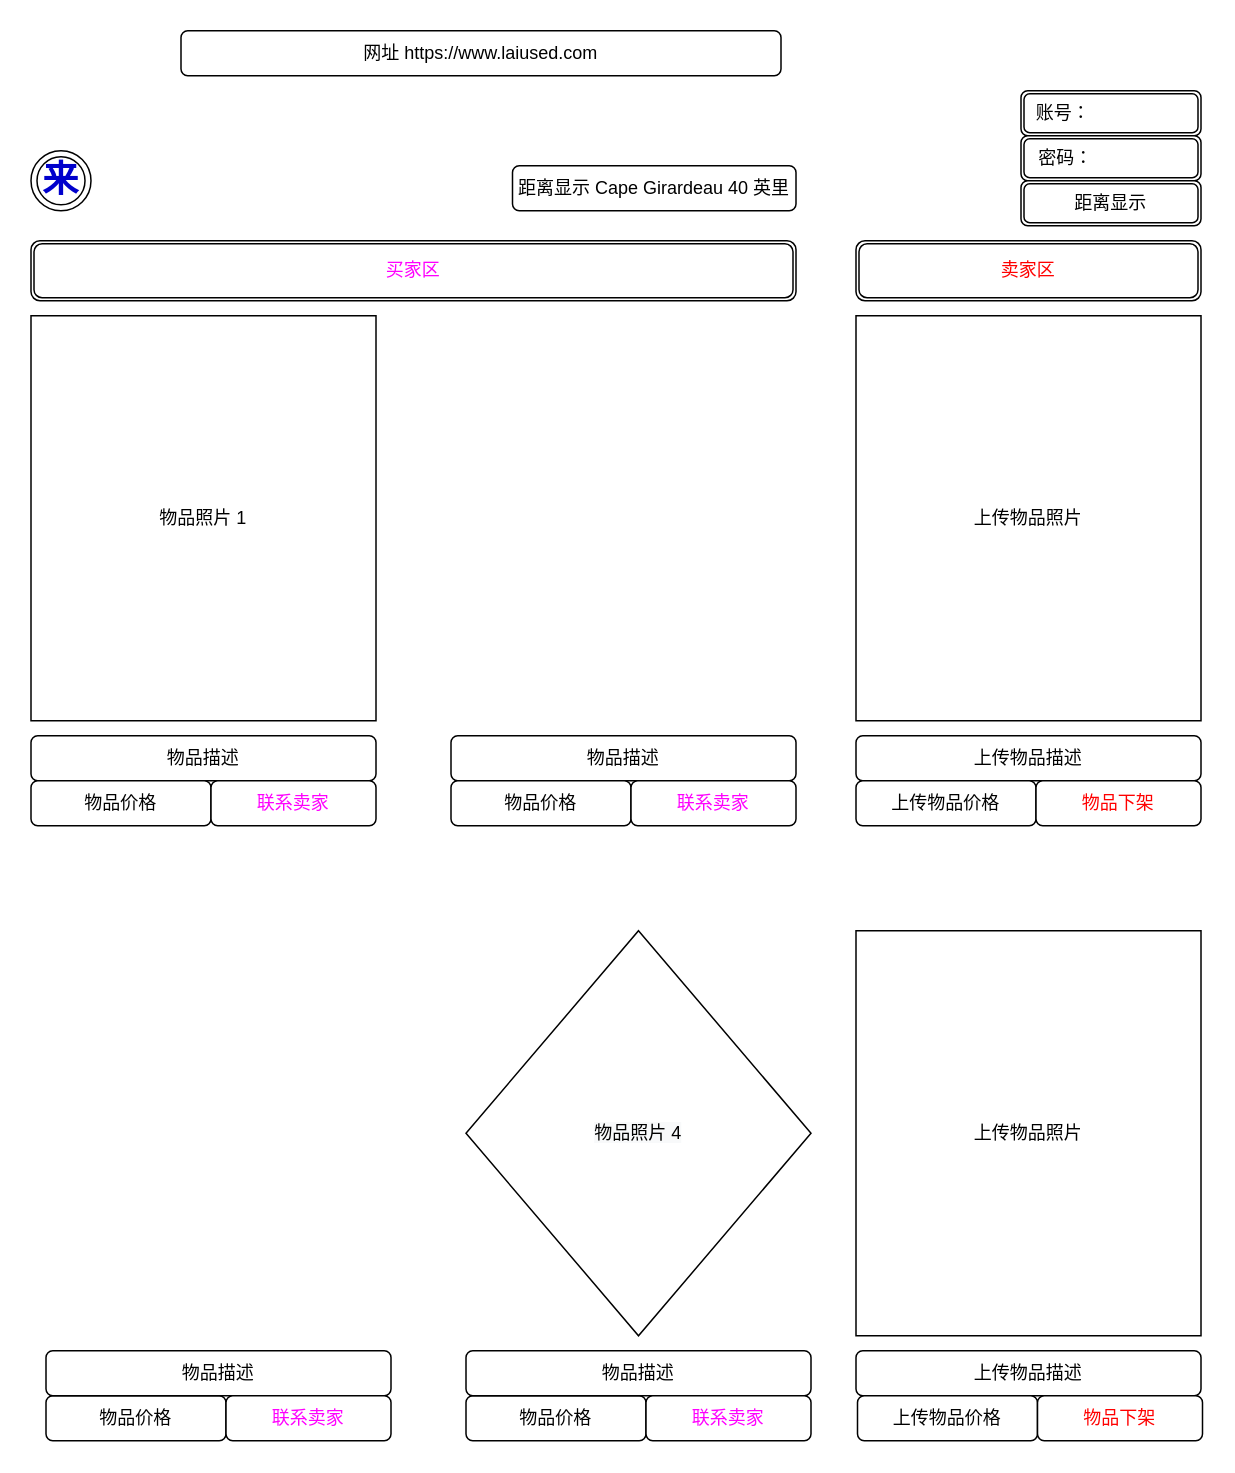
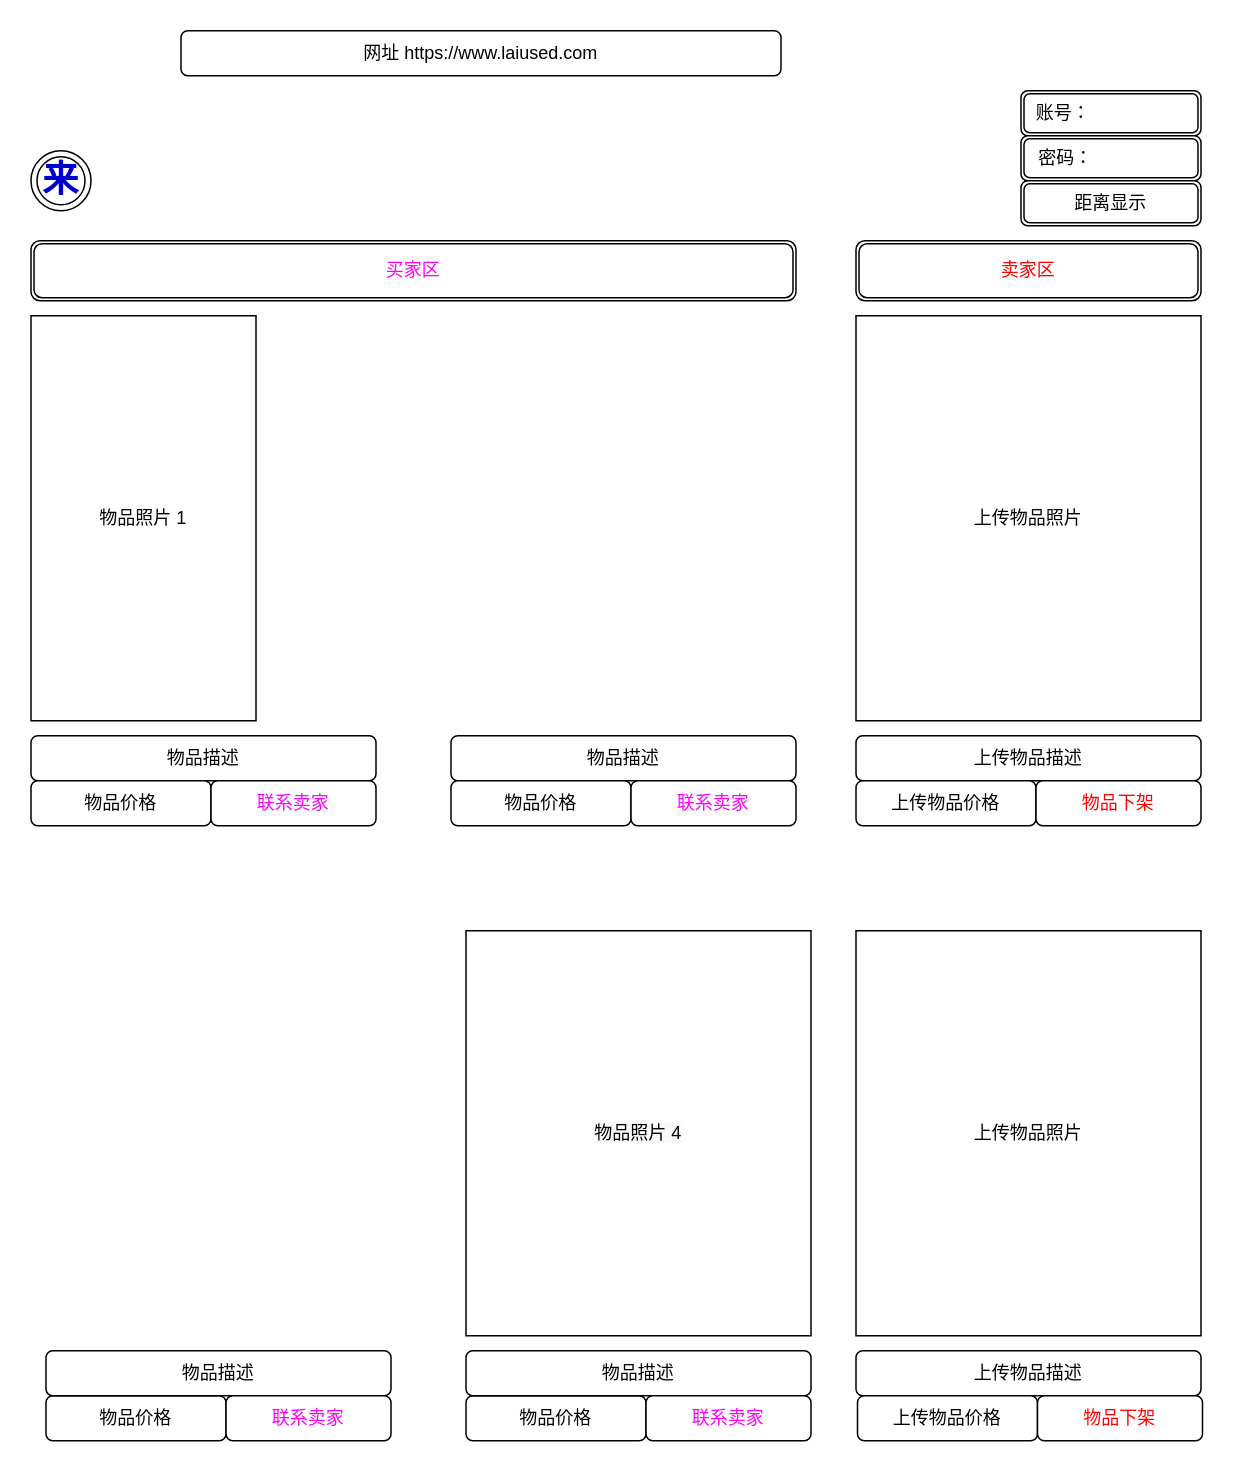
  <mxCell id="0" />
  <mxCell id="1" parent="0" />
- <mxCell id="2" value="物品照片 1" style="rounded=0;whiteSpace=wrap;html=1;" vertex="1" parent="1"><mxGeometry y="210" width="230" height="270" as="geometry" x="20" /></mxCell>
- <mxCell id="3" value="&lt;span style=&quot;color: rgb(0, 0, 0); font-family: Helvetica; font-size: 12px; font-style: normal; font-variant-ligatures: normal; font-variant-caps: normal; font-weight: 400; letter-spacing: normal; orphans: 2; text-align: center; text-indent: 0px; text-transform: none; widows: 2; word-spacing: 0px; -webkit-text-stroke-width: 0px; background-color: rgb(248, 249, 250); text-decoration-thickness: initial; text-decoration-style: initial; text-decoration-color: initial; float: none; display: inline !important;&quot;&gt;物品照片 4&lt;br&gt;&lt;/span&gt;" style="rhombus;whiteSpace=wrap;html=1;" vertex="1" parent="1"><mxGeometry x="310" y="620" width="230" height="270" as="geometry" /></mxCell>
+ <mxCell id="2" value="物品照片 1" style="rounded=0;whiteSpace=wrap;html=1;" vertex="1" parent="1"><mxGeometry x="20" y="210" width="150" height="270" as="geometry" /></mxCell>
+ <mxCell id="3" value="&lt;span style=&quot;color: rgb(0, 0, 0); font-family: Helvetica; font-size: 12px; font-style: normal; font-variant-ligatures: normal; font-variant-caps: normal; font-weight: 400; letter-spacing: normal; orphans: 2; text-align: center; text-indent: 0px; text-transform: none; widows: 2; word-spacing: 0px; -webkit-text-stroke-width: 0px; background-color: rgb(248, 249, 250); text-decoration-thickness: initial; text-decoration-style: initial; text-decoration-color: initial; float: none; display: inline !important;&quot;&gt;物品照片 4&lt;br&gt;&lt;/span&gt;" style="rounded=0;whiteSpace=wrap;html=1;" vertex="1" parent="1"><mxGeometry x="310" y="620" width="230" height="270" as="geometry" /></mxCell>
  <mxCell id="4" value="物品描述" style="rounded=1;whiteSpace=wrap;html=1;" vertex="1" parent="1"><mxGeometry y="490" width="230" height="30" as="geometry" x="20" /></mxCell>
  <mxCell id="5" value="物品价格" style="rounded=1;whiteSpace=wrap;html=1;" vertex="1" parent="1"><mxGeometry y="520" width="120" height="30" as="geometry" x="20" /></mxCell>
  <mxCell id="6" value="物品描述" style="rounded=1;whiteSpace=wrap;html=1;" vertex="1" parent="1"><mxGeometry x="300" y="490" width="230" height="30" as="geometry" /></mxCell>
  <mxCell id="7" value="&lt;font color=&quot;#ff00ff&quot;&gt;联系卖家&lt;/font&gt;" style="rounded=1;whiteSpace=wrap;html=1;" vertex="1" parent="1"><mxGeometry x="140" y="520" width="110" height="30" as="geometry" /></mxCell>
  <mxCell id="8" value="物品价格" style="rounded=1;whiteSpace=wrap;html=1;" vertex="1" parent="1"><mxGeometry x="310" y="930" width="120" height="30" as="geometry" /></mxCell>
  <mxCell id="9" value="物品价格" style="rounded=1;whiteSpace=wrap;html=1;" vertex="1" parent="1"><mxGeometry x="30" y="930" width="120" height="30" as="geometry" /></mxCell>
  <mxCell id="10" value="物品价格" style="rounded=1;whiteSpace=wrap;html=1;" vertex="1" parent="1"><mxGeometry x="300" y="520" width="120" height="30" as="geometry" /></mxCell>
  <mxCell id="11" value="物品描述" style="rounded=1;whiteSpace=wrap;html=1;" vertex="1" parent="1"><mxGeometry x="310" y="900" width="230" height="30" as="geometry" /></mxCell>
  <mxCell id="12" value="物品描述" style="rounded=1;whiteSpace=wrap;html=1;" vertex="1" parent="1"><mxGeometry x="30" y="900" width="230" height="30" as="geometry" /></mxCell>
  <mxCell id="13" value="网址 https://www.laiused.com" style="rounded=1;whiteSpace=wrap;html=1;" vertex="1" parent="1"><mxGeometry x="120" y="20" width="400" height="30" as="geometry" /></mxCell>
  <mxCell id="14" value="&lt;font color=&quot;#ff00ff&quot;&gt;联系卖家&lt;/font&gt;" style="rounded=1;whiteSpace=wrap;html=1;" vertex="1" parent="1"><mxGeometry x="430" y="930" width="110" height="30" as="geometry" /></mxCell>
  <mxCell id="15" value="&lt;font color=&quot;#ff00ff&quot;&gt;联系卖家&lt;/font&gt;" style="rounded=1;whiteSpace=wrap;html=1;" vertex="1" parent="1"><mxGeometry x="150" y="930" width="110" height="30" as="geometry" /></mxCell>
  <mxCell id="16" value="&lt;font color=&quot;#ff00ff&quot;&gt;联系卖家&lt;/font&gt;" style="rounded=1;whiteSpace=wrap;html=1;" vertex="1" parent="1"><mxGeometry x="420" y="520" width="110" height="30" as="geometry" /></mxCell>
  <mxCell id="17" value="上传物品照片" style="rounded=0;whiteSpace=wrap;html=1;" vertex="1" parent="1"><mxGeometry x="570" y="210" width="230" height="270" as="geometry" /></mxCell>
  <mxCell id="18" value="上传物品描述" style="rounded=1;whiteSpace=wrap;html=1;" vertex="1" parent="1"><mxGeometry x="570" y="490" width="230" height="30" as="geometry" /></mxCell>
  <mxCell id="19" value="上传物品价格" style="rounded=1;whiteSpace=wrap;html=1;" vertex="1" parent="1"><mxGeometry x="570" y="520" width="120" height="30" as="geometry" /></mxCell>
  <mxCell id="20" value="&lt;font color=&quot;#ff0000&quot;&gt;物品下架&lt;/font&gt;" style="rounded=1;whiteSpace=wrap;html=1;" vertex="1" parent="1"><mxGeometry x="690" y="520" width="110" height="30" as="geometry" /></mxCell>
- <mxCell id="21" value="&lt;font color=&quot;#000000&quot;&gt;距离显示 Cape Girardeau 40 英里&lt;/font&gt;" style="rounded=1;whiteSpace=wrap;html=1;fontColor=#FF00FF;" vertex="1" parent="1"><mxGeometry x="341" y="110" width="189" height="30" as="geometry" /></mxCell>
  <mxCell id="22" value="账号：&amp;nbsp; &amp;nbsp; &amp;nbsp; &amp;nbsp; &amp;nbsp; &amp;nbsp; &amp;nbsp; &amp;nbsp; &amp;nbsp; &amp;nbsp;" style="shape=ext;double=1;rounded=1;whiteSpace=wrap;html=1;fontColor=#000000;" vertex="1" parent="1"><mxGeometry x="680" y="60" width="120" height="30" as="geometry" /></mxCell>
  <mxCell id="23" value="密码：&amp;nbsp; &amp;nbsp; &amp;nbsp; &amp;nbsp; &amp;nbsp; &amp;nbsp; &amp;nbsp; &amp;nbsp; &amp;nbsp;&amp;nbsp;" style="shape=ext;double=1;rounded=1;whiteSpace=wrap;html=1;fontColor=#000000;" vertex="1" parent="1"><mxGeometry x="680" y="90" width="120" height="30" as="geometry" /></mxCell>
  <mxCell id="24" value="距离显示" style="shape=ext;double=1;rounded=1;whiteSpace=wrap;html=1;fontColor=#000000;" vertex="1" parent="1"><mxGeometry x="680" y="120" width="120" height="30" as="geometry" /></mxCell>
  <mxCell id="25" value="上传物品照片" style="rounded=0;whiteSpace=wrap;html=1;" vertex="1" parent="1"><mxGeometry x="570" y="620" width="230" height="270" as="geometry" /></mxCell>
  <mxCell id="26" value="上传物品描述" style="rounded=1;whiteSpace=wrap;html=1;" vertex="1" parent="1"><mxGeometry x="570" y="900" width="230" height="30" as="geometry" /></mxCell>
  <mxCell id="27" value="上传物品价格" style="rounded=1;whiteSpace=wrap;html=1;" vertex="1" parent="1"><mxGeometry x="571" y="930" width="120" height="30" as="geometry" /></mxCell>
  <mxCell id="28" value="&lt;font color=&quot;#ff0000&quot;&gt;物品下架&lt;/font&gt;" style="rounded=1;whiteSpace=wrap;html=1;" vertex="1" parent="1"><mxGeometry x="691" y="930" width="110" height="30" as="geometry" /></mxCell>
  <mxCell id="29" value="卖家区" style="shape=ext;double=1;rounded=1;whiteSpace=wrap;html=1;fontColor=#FF0000;" vertex="1" parent="1"><mxGeometry x="570" y="160" width="230" height="40" as="geometry" /></mxCell>
  <mxCell id="30" value="&lt;span style=&quot;&quot;&gt;买家区&lt;/span&gt;" style="shape=ext;double=1;rounded=1;whiteSpace=wrap;html=1;fontColor=#FF00FF;" vertex="1" parent="1"><mxGeometry y="160" width="510" height="40" as="geometry" x="20" /></mxCell>
  <mxCell id="31" value="&lt;b&gt;&lt;font color=&quot;#0000cc&quot; style=&quot;font-size: 24px;&quot;&gt;来&lt;/font&gt;&lt;/b&gt;" style="ellipse;shape=doubleEllipse;whiteSpace=wrap;html=1;aspect=fixed;fontColor=#FF00FF;" vertex="1" parent="1"><mxGeometry y="100" width="40" height="40" as="geometry" x="20" /></mxCell>
